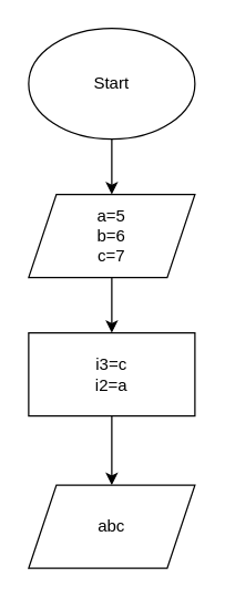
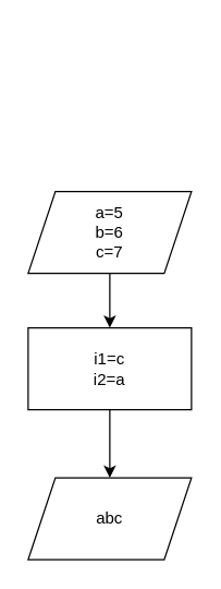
  <mxCell id="0" />
  <mxCell id="1" parent="0" />
- <mxCell id="2" style="edgeStyle=orthogonalEdgeStyle;rounded=0;orthogonalLoop=1;jettySize=auto;html=1;exitX=0.5;exitY=1;exitDx=0;exitDy=0;entryX=0.5;entryY=0;entryDx=0;entryDy=0;" edge="1" parent="1" source="3" target="5"><mxGeometry relative="1" as="geometry" /></mxCell>
- <mxCell id="3" value="Start" style="ellipse;whiteSpace=wrap;html=1;" vertex="1" parent="1"><mxGeometry x="20" width="120" height="80" as="geometry" y="20" /></mxCell>
  <mxCell id="4" style="edgeStyle=orthogonalEdgeStyle;rounded=0;orthogonalLoop=1;jettySize=auto;html=1;exitX=0.5;exitY=1;exitDx=0;exitDy=0;entryX=0.5;entryY=0;entryDx=0;entryDy=0;" edge="1" parent="1" source="5"><mxGeometry relative="1" as="geometry"><mxPoint x="80" y="240" as="targetPoint" /></mxGeometry></mxCell>
  <mxCell id="5" value="a=5&lt;br&gt;b=6&lt;br&gt;c=7" style="shape=parallelogram;perimeter=parallelogramPerimeter;whiteSpace=wrap;html=1;fixedSize=1;" vertex="1" parent="1"><mxGeometry x="20" y="140" width="120" height="60" as="geometry" /></mxCell>
  <mxCell id="6" value="" style="edgeStyle=orthogonalEdgeStyle;rounded=0;orthogonalLoop=1;jettySize=auto;html=1;" edge="1" parent="1" source="7" target="8"><mxGeometry relative="1" as="geometry" /></mxCell>
- <mxCell id="7" value="i3=c&lt;br&gt;i2=a" style="rounded=0;whiteSpace=wrap;html=1;" vertex="1" parent="1"><mxGeometry x="20" y="240" width="120" height="60" as="geometry" /></mxCell>
+ <mxCell id="7" value="i1=c&lt;br&gt;i2=a" style="rounded=0;whiteSpace=wrap;html=1;" vertex="1" parent="1"><mxGeometry x="20" y="240" width="120" height="60" as="geometry" /></mxCell>
  <mxCell id="8" value="abc" style="shape=parallelogram;perimeter=parallelogramPerimeter;whiteSpace=wrap;html=1;fixedSize=1;" vertex="1" parent="1"><mxGeometry x="20" y="350" width="120" height="60" as="geometry" /></mxCell>
